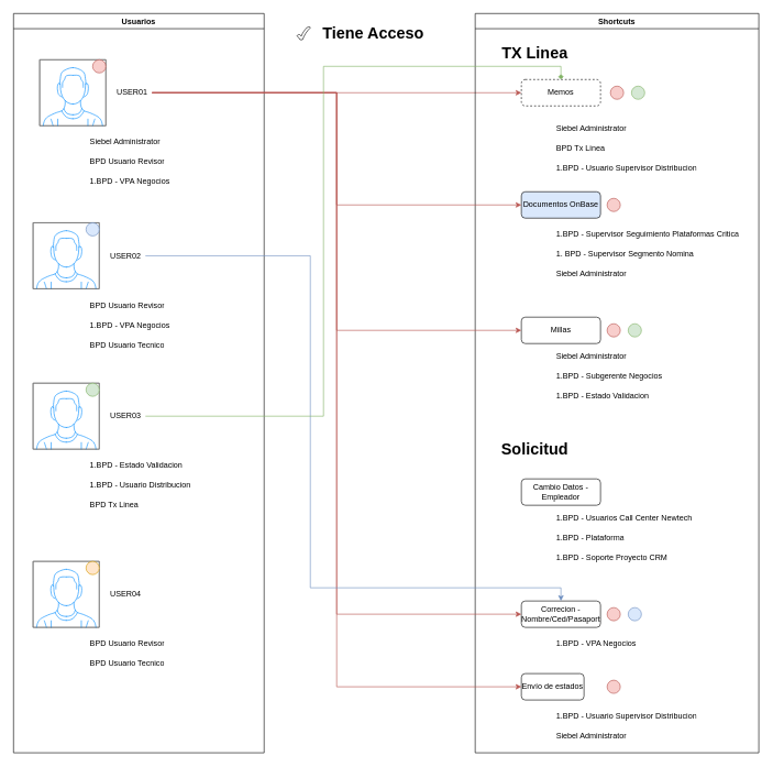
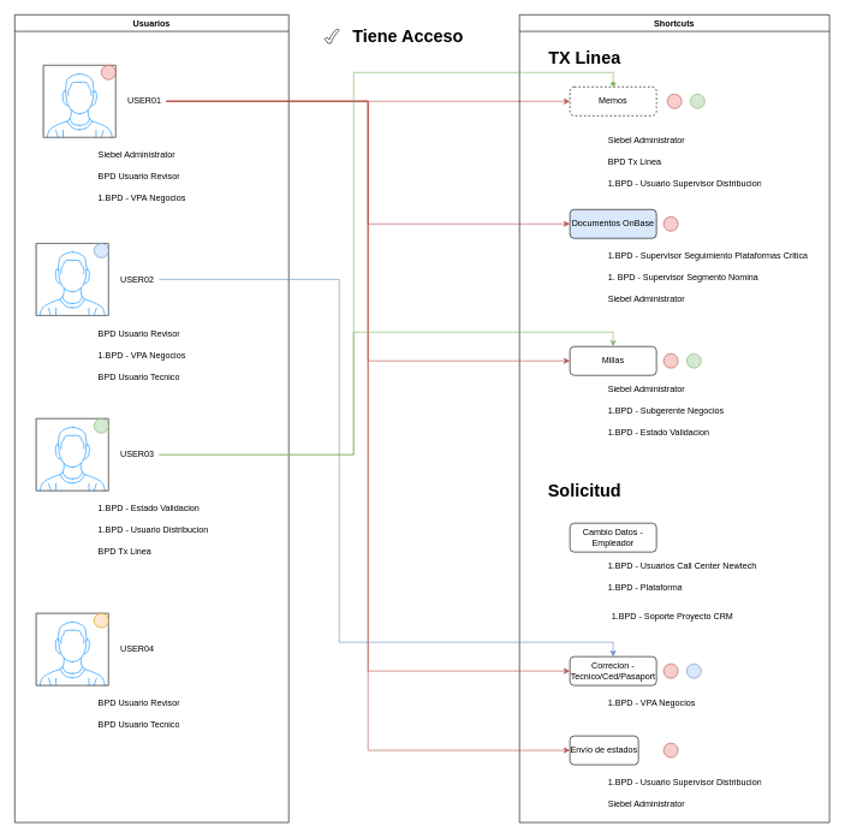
  <mxCell id="0" />
  <mxCell id="1" parent="0" />
  <mxCell id="2" style="edgeStyle=orthogonalEdgeStyle;rounded=0;orthogonalLoop=1;jettySize=auto;html=1;exitX=1;exitY=0.5;exitDx=0;exitDy=0;entryX=0;entryY=0.5;entryDx=0;entryDy=0;fillColor=#f8cecc;strokeColor=#b85450;" parent="1" source="7" target="30" edge="1"><mxGeometry relative="1" as="geometry" /></mxCell>
  <mxCell id="3" value="" style="verticalLabelPosition=bottom;verticalAlign=top;html=1;shape=mxgraph.basic.tick" parent="1" vertex="1"><mxGeometry x="450" y="40" width="20" height="20" as="geometry" /></mxCell>
  <mxCell id="4" value="Tiene Acceso" style="text;strokeColor=none;fillColor=none;html=1;fontSize=24;fontStyle=1;verticalAlign=middle;align=center;" parent="1" vertex="1"><mxGeometry x="480" y="30" width="170" height="40" as="geometry" /></mxCell>
  <mxCell id="5" value="Usuarios" style="swimlane;whiteSpace=wrap;html=1;startSize=23;" parent="1" vertex="1"><mxGeometry x="20" y="20" width="380" height="1120" as="geometry" /></mxCell>
  <mxCell id="6" value="" style="verticalLabelPosition=bottom;shadow=0;dashed=0;align=center;html=1;verticalAlign=top;strokeWidth=1;shape=mxgraph.mockup.containers.userMale;strokeColor=#666666;strokeColor2=#008cff;" parent="5" vertex="1"><mxGeometry x="40" y="70" width="100" height="100" as="geometry" /></mxCell>
  <mxCell id="7" value="USER01" style="text;html=1;align=center;verticalAlign=middle;whiteSpace=wrap;rounded=0;" parent="5" vertex="1"><mxGeometry x="150" y="105" width="60" height="30" as="geometry" /></mxCell>
  <mxCell id="8" value="" style="verticalLabelPosition=bottom;shadow=0;dashed=0;align=center;html=1;verticalAlign=top;strokeWidth=1;shape=mxgraph.mockup.containers.userMale;strokeColor=#666666;strokeColor2=#008cff;" parent="5" vertex="1"><mxGeometry x="30" y="317" width="100" height="100" as="geometry" /></mxCell>
  <mxCell id="9" value="USER02" style="text;html=1;align=center;verticalAlign=middle;whiteSpace=wrap;rounded=0;" parent="5" vertex="1"><mxGeometry x="140" y="352" width="60" height="30" as="geometry" /></mxCell>
  <mxCell id="10" value="" style="verticalLabelPosition=bottom;shadow=0;dashed=0;align=center;html=1;verticalAlign=top;strokeWidth=1;shape=mxgraph.mockup.containers.userMale;strokeColor=#666666;strokeColor2=#008cff;" parent="5" vertex="1"><mxGeometry x="30" y="560" width="100" height="100" as="geometry" /></mxCell>
  <mxCell id="11" value="USER03" style="text;html=1;align=center;verticalAlign=middle;whiteSpace=wrap;rounded=0;" parent="5" vertex="1"><mxGeometry x="140" y="595" width="60" height="30" as="geometry" /></mxCell>
  <mxCell id="12" value="" style="verticalLabelPosition=bottom;shadow=0;dashed=0;align=center;html=1;verticalAlign=top;strokeWidth=1;shape=mxgraph.mockup.containers.userMale;strokeColor=#666666;strokeColor2=#008cff;" parent="5" vertex="1"><mxGeometry x="30" y="830" width="100" height="100" as="geometry" /></mxCell>
  <mxCell id="13" value="USER04" style="text;html=1;align=center;verticalAlign=middle;whiteSpace=wrap;rounded=0;" parent="5" vertex="1"><mxGeometry x="140" y="865" width="60" height="30" as="geometry" /></mxCell>
  <mxCell id="14" value="Siebel Administrator" style="text;strokeColor=none;fillColor=none;align=left;verticalAlign=middle;spacingLeft=4;spacingRight=4;overflow=hidden;points=[[0,0.5],[1,0.5]];portConstraint=eastwest;rotatable=0;whiteSpace=wrap;html=1;" parent="5" vertex="1"><mxGeometry x="110" y="180" width="120" height="30" as="geometry" /></mxCell>
  <mxCell id="15" value="BPD Usuario Revisor" style="text;strokeColor=none;fillColor=none;align=left;verticalAlign=middle;spacingLeft=4;spacingRight=4;overflow=hidden;points=[[0,0.5],[1,0.5]];portConstraint=eastwest;rotatable=0;whiteSpace=wrap;html=1;" parent="5" vertex="1"><mxGeometry x="110" y="210" width="150" height="30" as="geometry" /></mxCell>
  <mxCell id="16" value="1.BPD - VPA Negocios" style="text;strokeColor=none;fillColor=none;align=left;verticalAlign=middle;spacingLeft=4;spacingRight=4;overflow=hidden;points=[[0,0.5],[1,0.5]];portConstraint=eastwest;rotatable=0;whiteSpace=wrap;html=1;" parent="5" vertex="1"><mxGeometry x="110" y="240" width="230" height="30" as="geometry" /></mxCell>
  <mxCell id="17" value="1.BPD - VPA Negocios" style="text;strokeColor=none;fillColor=none;align=left;verticalAlign=middle;spacingLeft=4;spacingRight=4;overflow=hidden;points=[[0,0.5],[1,0.5]];portConstraint=eastwest;rotatable=0;whiteSpace=wrap;html=1;" parent="5" vertex="1"><mxGeometry x="110" y="457" width="230" height="30" as="geometry" /></mxCell>
  <mxCell id="18" value="BPD Usuario Revisor" style="text;strokeColor=none;fillColor=none;align=left;verticalAlign=middle;spacingLeft=4;spacingRight=4;overflow=hidden;points=[[0,0.5],[1,0.5]];portConstraint=eastwest;rotatable=0;whiteSpace=wrap;html=1;" parent="5" vertex="1"><mxGeometry x="110" y="427" width="150" height="30" as="geometry" /></mxCell>
  <mxCell id="19" value="1.BPD - Estado Validacion" style="text;strokeColor=none;fillColor=none;align=left;verticalAlign=middle;spacingLeft=4;spacingRight=4;overflow=hidden;points=[[0,0.5],[1,0.5]];portConstraint=eastwest;rotatable=0;whiteSpace=wrap;html=1;" parent="5" vertex="1"><mxGeometry x="110" y="670" width="190" height="30" as="geometry" /></mxCell>
  <mxCell id="20" value="1.BPD - Usuario Distribucion" style="text;strokeColor=none;fillColor=none;align=left;verticalAlign=middle;spacingLeft=4;spacingRight=4;overflow=hidden;points=[[0,0.5],[1,0.5]];portConstraint=eastwest;rotatable=0;whiteSpace=wrap;html=1;" parent="5" vertex="1"><mxGeometry x="110" y="700" width="230" height="30" as="geometry" /></mxCell>
  <mxCell id="21" value="BPD Usuario Revisor" style="text;strokeColor=none;fillColor=none;align=left;verticalAlign=middle;spacingLeft=4;spacingRight=4;overflow=hidden;points=[[0,0.5],[1,0.5]];portConstraint=eastwest;rotatable=0;whiteSpace=wrap;html=1;" parent="5" vertex="1"><mxGeometry x="110" y="940" width="150" height="30" as="geometry" /></mxCell>
  <mxCell id="22" value="BPD Usuario Tecnico" style="text;strokeColor=none;fillColor=none;align=left;verticalAlign=middle;spacingLeft=4;spacingRight=4;overflow=hidden;points=[[0,0.5],[1,0.5]];portConstraint=eastwest;rotatable=0;whiteSpace=wrap;html=1;" parent="5" vertex="1"><mxGeometry x="110" y="970" width="150" height="30" as="geometry" /></mxCell>
  <mxCell id="23" value="BPD Usuario Tecnico" style="text;strokeColor=none;fillColor=none;align=left;verticalAlign=middle;spacingLeft=4;spacingRight=4;overflow=hidden;points=[[0,0.5],[1,0.5]];portConstraint=eastwest;rotatable=0;whiteSpace=wrap;html=1;" parent="5" vertex="1"><mxGeometry x="110" y="487" width="150" height="30" as="geometry" /></mxCell>
  <mxCell id="24" value="" style="ellipse;whiteSpace=wrap;html=1;aspect=fixed;fillColor=#f8cecc;strokeColor=#b85450;" parent="5" vertex="1"><mxGeometry x="120" y="70" width="20" height="20" as="geometry" /></mxCell>
  <mxCell id="25" value="" style="ellipse;whiteSpace=wrap;html=1;aspect=fixed;fillColor=#d5e8d4;strokeColor=#82b366;" parent="5" vertex="1"><mxGeometry x="110" y="560" width="20" height="20" as="geometry" /></mxCell>
  <mxCell id="26" value="" style="ellipse;whiteSpace=wrap;html=1;aspect=fixed;fillColor=#dae8fc;strokeColor=#6c8ebf;" parent="5" vertex="1"><mxGeometry x="110" y="317" width="20" height="20" as="geometry" /></mxCell>
  <mxCell id="27" value="" style="ellipse;whiteSpace=wrap;html=1;aspect=fixed;fillColor=#ffe6cc;strokeColor=#d79b00;" parent="5" vertex="1"><mxGeometry x="110" y="830" width="20" height="20" as="geometry" /></mxCell>
  <mxCell id="28" value="BPD Tx Linea" style="text;strokeColor=none;fillColor=none;align=left;verticalAlign=middle;spacingLeft=4;spacingRight=4;overflow=hidden;points=[[0,0.5],[1,0.5]];portConstraint=eastwest;rotatable=0;whiteSpace=wrap;html=1;" vertex="1" parent="5"><mxGeometry x="110" y="730" width="120" height="30" as="geometry" /></mxCell>
  <mxCell id="29" value="Shortcuts" style="swimlane;whiteSpace=wrap;html=1;" parent="1" vertex="1"><mxGeometry x="720" y="20" width="430" height="1120" as="geometry" /></mxCell>
  <mxCell id="30" value="Memos" style="rounded=1;whiteSpace=wrap;html=1;dashed=1;" parent="29" vertex="1"><mxGeometry x="70" y="100" width="120" height="40" as="geometry" /></mxCell>
  <mxCell id="31" value="TX Linea" style="text;strokeColor=none;fillColor=none;html=1;fontSize=24;fontStyle=1;verticalAlign=middle;align=center;" parent="29" vertex="1"><mxGeometry x="40" y="40" width="100" height="40" as="geometry" /></mxCell>
  <mxCell id="32" value="Siebel Administrator" style="text;strokeColor=none;fillColor=none;align=left;verticalAlign=middle;spacingLeft=4;spacingRight=4;overflow=hidden;points=[[0,0.5],[1,0.5]];portConstraint=eastwest;rotatable=0;whiteSpace=wrap;html=1;" parent="29" vertex="1"><mxGeometry x="117" y="160" width="120" height="30" as="geometry" /></mxCell>
  <mxCell id="33" value="Documentos OnBase" style="rounded=1;whiteSpace=wrap;html=1;fillColor=#dae8fc;" parent="29" vertex="1"><mxGeometry x="70" y="270" width="120" height="40" as="geometry" /></mxCell>
  <mxCell id="34" value="Millas" style="rounded=1;whiteSpace=wrap;html=1;" parent="29" vertex="1"><mxGeometry x="70" y="460" width="120" height="40" as="geometry" /></mxCell>
  <mxCell id="35" value="Cambio Datos -Empleador" style="rounded=1;whiteSpace=wrap;html=1;" parent="29" vertex="1"><mxGeometry x="70" y="705" width="120" height="40" as="geometry" /></mxCell>
  <mxCell id="36" value="Solicitud" style="text;strokeColor=none;fillColor=none;html=1;fontSize=24;fontStyle=1;verticalAlign=middle;align=center;" parent="29" vertex="1"><mxGeometry x="40" y="640" width="100" height="40" as="geometry" /></mxCell>
- <mxCell id="37" value="Correcion -Nombre/Ced/Pasaport" style="rounded=1;whiteSpace=wrap;html=1;" parent="29" vertex="1"><mxGeometry x="70" y="890" width="120" height="40" as="geometry" /></mxCell>
+ <mxCell id="37" value="Correcion -Tecnico/Ced/Pasaport" style="rounded=1;whiteSpace=wrap;html=1;" parent="29" vertex="1"><mxGeometry x="70" y="890" width="120" height="40" as="geometry" /></mxCell>
  <mxCell id="38" value="Envío de estados" style="rounded=1;whiteSpace=wrap;html=1;" parent="29" vertex="1"><mxGeometry x="70" y="1000" width="95" height="40" as="geometry" /></mxCell>
  <mxCell id="39" value="BPD Tx Linea" style="text;strokeColor=none;fillColor=none;align=left;verticalAlign=middle;spacingLeft=4;spacingRight=4;overflow=hidden;points=[[0,0.5],[1,0.5]];portConstraint=eastwest;rotatable=0;whiteSpace=wrap;html=1;" parent="29" vertex="1"><mxGeometry x="117" y="190" width="120" height="30" as="geometry" /></mxCell>
  <mxCell id="40" value="Siebel Administrator" style="text;strokeColor=none;fillColor=none;align=left;verticalAlign=middle;spacingLeft=4;spacingRight=4;overflow=hidden;points=[[0,0.5],[1,0.5]];portConstraint=eastwest;rotatable=0;whiteSpace=wrap;html=1;" parent="29" vertex="1"><mxGeometry x="117" y="380" width="120" height="30" as="geometry" /></mxCell>
  <mxCell id="41" value="Siebel Administrator" style="text;strokeColor=none;fillColor=none;align=left;verticalAlign=middle;spacingLeft=4;spacingRight=4;overflow=hidden;points=[[0,0.5],[1,0.5]];portConstraint=eastwest;rotatable=0;whiteSpace=wrap;html=1;" parent="29" vertex="1"><mxGeometry x="117" y="505" width="120" height="30" as="geometry" /></mxCell>
  <mxCell id="42" value="1.BPD - Subgerente Negocios" style="text;strokeColor=none;fillColor=none;align=left;verticalAlign=middle;spacingLeft=4;spacingRight=4;overflow=hidden;points=[[0,0.5],[1,0.5]];portConstraint=eastwest;rotatable=0;whiteSpace=wrap;html=1;" parent="29" vertex="1"><mxGeometry x="117" y="535" width="190" height="30" as="geometry" /></mxCell>
  <mxCell id="43" value="1.BPD - Estado Validacion" style="text;strokeColor=none;fillColor=none;align=left;verticalAlign=middle;spacingLeft=4;spacingRight=4;overflow=hidden;points=[[0,0.5],[1,0.5]];portConstraint=eastwest;rotatable=0;whiteSpace=wrap;html=1;" parent="29" vertex="1"><mxGeometry x="117" y="565" width="190" height="30" as="geometry" /></mxCell>
  <mxCell id="44" value="1.BPD - Usuarios Call Center Newtech" style="text;strokeColor=none;fillColor=none;align=left;verticalAlign=middle;spacingLeft=4;spacingRight=4;overflow=hidden;points=[[0,0.5],[1,0.5]];portConstraint=eastwest;rotatable=0;whiteSpace=wrap;html=1;" parent="29" vertex="1"><mxGeometry x="117" y="750" width="230" height="30" as="geometry" /></mxCell>
  <mxCell id="45" value="1.BPD - Plataforma" style="text;strokeColor=none;fillColor=none;align=left;verticalAlign=middle;spacingLeft=4;spacingRight=4;overflow=hidden;points=[[0,0.5],[1,0.5]];portConstraint=eastwest;rotatable=0;whiteSpace=wrap;html=1;" parent="29" vertex="1"><mxGeometry x="117" y="780" width="230" height="30" as="geometry" /></mxCell>
- <mxCell id="46" value="1.BPD - Soporte Proyecto CRM" style="text;strokeColor=none;fillColor=none;align=left;verticalAlign=middle;spacingLeft=4;spacingRight=4;overflow=hidden;points=[[0,0.5],[1,0.5]];portConstraint=eastwest;rotatable=0;whiteSpace=wrap;html=1;" parent="29" vertex="1"><mxGeometry x="117" y="810" width="230" height="30" as="geometry" /></mxCell>
+ <mxCell id="46" value="1.BPD - Soporte Proyecto CRM" style="text;strokeColor=none;fillColor=none;align=left;verticalAlign=middle;spacingLeft=4;spacingRight=4;overflow=hidden;points=[[0,0.5],[1,0.5]];portConstraint=eastwest;rotatable=0;whiteSpace=wrap;html=1;" parent="29" vertex="1"><mxGeometry x="122" y="820" width="230" height="30" as="geometry" /></mxCell>
  <mxCell id="47" value="1.BPD - VPA Negocios" style="text;strokeColor=none;fillColor=none;align=left;verticalAlign=middle;spacingLeft=4;spacingRight=4;overflow=hidden;points=[[0,0.5],[1,0.5]];portConstraint=eastwest;rotatable=0;whiteSpace=wrap;html=1;" parent="29" vertex="1"><mxGeometry x="117" y="940" width="230" height="30" as="geometry" /></mxCell>
  <mxCell id="48" value="1.BPD - Usuario Supervisor Distribucion" style="text;strokeColor=none;fillColor=none;align=left;verticalAlign=middle;spacingLeft=4;spacingRight=4;overflow=hidden;points=[[0,0.5],[1,0.5]];portConstraint=eastwest;rotatable=0;whiteSpace=wrap;html=1;" parent="29" vertex="1"><mxGeometry x="117" y="1050" width="230" height="30" as="geometry" /></mxCell>
  <mxCell id="49" value="Siebel Administrator" style="text;strokeColor=none;fillColor=none;align=left;verticalAlign=middle;spacingLeft=4;spacingRight=4;overflow=hidden;points=[[0,0.5],[1,0.5]];portConstraint=eastwest;rotatable=0;whiteSpace=wrap;html=1;" parent="29" vertex="1"><mxGeometry x="117" y="1080" width="230" height="30" as="geometry" /></mxCell>
  <mxCell id="50" value="1.BPD - Supervisor Seguimiento Plataformas Critica" style="text;strokeColor=none;fillColor=none;align=left;verticalAlign=middle;spacingLeft=4;spacingRight=4;overflow=hidden;points=[[0,0.5],[1,0.5]];portConstraint=eastwest;rotatable=0;whiteSpace=wrap;html=1;" parent="29" vertex="1"><mxGeometry x="117" y="320" width="300" height="30" as="geometry" /></mxCell>
  <mxCell id="51" value="1. BPD - Supervisor Segmento Nomina" style="text;strokeColor=none;fillColor=none;align=left;verticalAlign=middle;spacingLeft=4;spacingRight=4;overflow=hidden;points=[[0,0.5],[1,0.5]];portConstraint=eastwest;rotatable=0;whiteSpace=wrap;html=1;" parent="29" vertex="1"><mxGeometry x="117" y="350" width="300" height="30" as="geometry" /></mxCell>
  <mxCell id="52" value="1.BPD - Usuario Supervisor Distribucion" style="text;strokeColor=none;fillColor=none;align=left;verticalAlign=middle;spacingLeft=4;spacingRight=4;overflow=hidden;points=[[0,0.5],[1,0.5]];portConstraint=eastwest;rotatable=0;whiteSpace=wrap;html=1;" parent="29" vertex="1"><mxGeometry x="117" y="220" width="230" height="30" as="geometry" /></mxCell>
  <mxCell id="53" value="" style="ellipse;whiteSpace=wrap;html=1;aspect=fixed;fillColor=#f8cecc;strokeColor=#b85450;" parent="29" vertex="1"><mxGeometry x="205" y="110" width="20" height="20" as="geometry" /></mxCell>
  <mxCell id="54" value="" style="ellipse;whiteSpace=wrap;html=1;aspect=fixed;fillColor=#d5e8d4;strokeColor=#82b366;" parent="29" vertex="1"><mxGeometry x="237" y="110" width="20" height="20" as="geometry" /></mxCell>
  <mxCell id="55" value="" style="ellipse;whiteSpace=wrap;html=1;aspect=fixed;fillColor=#f8cecc;strokeColor=#b85450;" parent="29" vertex="1"><mxGeometry x="200" y="280" width="20" height="20" as="geometry" /></mxCell>
  <mxCell id="56" value="" style="ellipse;whiteSpace=wrap;html=1;aspect=fixed;fillColor=#f8cecc;strokeColor=#b85450;" parent="29" vertex="1"><mxGeometry x="200" y="470" width="20" height="20" as="geometry" /></mxCell>
  <mxCell id="57" value="" style="ellipse;whiteSpace=wrap;html=1;aspect=fixed;fillColor=#d5e8d4;strokeColor=#82b366;" parent="29" vertex="1"><mxGeometry x="232" y="470" width="20" height="20" as="geometry" /></mxCell>
  <mxCell id="58" value="" style="ellipse;whiteSpace=wrap;html=1;aspect=fixed;fillColor=#f8cecc;strokeColor=#b85450;" parent="29" vertex="1"><mxGeometry x="200" y="900" width="20" height="20" as="geometry" /></mxCell>
  <mxCell id="59" value="" style="ellipse;whiteSpace=wrap;html=1;aspect=fixed;fillColor=#dae8fc;strokeColor=#6c8ebf;" parent="29" vertex="1"><mxGeometry x="232" y="900" width="20" height="20" as="geometry" /></mxCell>
  <mxCell id="60" value="" style="ellipse;whiteSpace=wrap;html=1;aspect=fixed;fillColor=#f8cecc;strokeColor=#b85450;" parent="29" vertex="1"><mxGeometry x="200" y="1010" width="20" height="20" as="geometry" /></mxCell>
  <mxCell id="61" style="edgeStyle=orthogonalEdgeStyle;rounded=0;orthogonalLoop=1;jettySize=auto;html=1;exitX=1;exitY=0.5;exitDx=0;exitDy=0;entryX=0;entryY=0.5;entryDx=0;entryDy=0;fillColor=#f8cecc;strokeColor=#b85450;" parent="1" source="7" target="33" edge="1"><mxGeometry relative="1" as="geometry" /></mxCell>
  <mxCell id="62" style="edgeStyle=orthogonalEdgeStyle;rounded=0;orthogonalLoop=1;jettySize=auto;html=1;exitX=1;exitY=0.5;exitDx=0;exitDy=0;entryX=0;entryY=0.5;entryDx=0;entryDy=0;fillColor=#f8cecc;strokeColor=#b85450;" parent="1" source="7" target="34" edge="1"><mxGeometry relative="1" as="geometry" /></mxCell>
  <mxCell id="63" style="edgeStyle=orthogonalEdgeStyle;rounded=0;orthogonalLoop=1;jettySize=auto;html=1;exitX=1;exitY=0.5;exitDx=0;exitDy=0;entryX=0;entryY=0.5;entryDx=0;entryDy=0;fillColor=#f8cecc;strokeColor=#b85450;" parent="1" source="7" target="38" edge="1"><mxGeometry relative="1" as="geometry" /></mxCell>
  <mxCell id="64" style="edgeStyle=orthogonalEdgeStyle;rounded=0;orthogonalLoop=1;jettySize=auto;html=1;exitX=1;exitY=0.5;exitDx=0;exitDy=0;entryX=0;entryY=0.5;entryDx=0;entryDy=0;fillColor=#f8cecc;strokeColor=#b85450;" parent="1" source="7" target="37" edge="1"><mxGeometry relative="1" as="geometry" /></mxCell>
  <mxCell id="65" style="edgeStyle=orthogonalEdgeStyle;rounded=0;orthogonalLoop=1;jettySize=auto;html=1;exitX=1;exitY=0.5;exitDx=0;exitDy=0;entryX=0.5;entryY=0;entryDx=0;entryDy=0;fillColor=#dae8fc;strokeColor=#6c8ebf;" parent="1" source="9" target="37" edge="1"><mxGeometry relative="1" as="geometry"><Array as="points"><mxPoint x="470" y="387" /><mxPoint x="470" y="890" /><mxPoint x="850" y="890" /></Array></mxGeometry></mxCell>
+ <mxCell id="66" style="edgeStyle=orthogonalEdgeStyle;rounded=0;orthogonalLoop=1;jettySize=auto;html=1;exitX=1;exitY=0.5;exitDx=0;exitDy=0;entryX=0.5;entryY=0;entryDx=0;entryDy=0;fillColor=#d5e8d4;strokeColor=#82b366;" edge="1" parent="1" source="11" target="34"><mxGeometry relative="1" as="geometry"><Array as="points"><mxPoint x="490" y="630" /><mxPoint x="490" y="460" /><mxPoint x="850" y="460" /></Array></mxGeometry></mxCell>
  <mxCell id="67" style="edgeStyle=orthogonalEdgeStyle;rounded=0;orthogonalLoop=1;jettySize=auto;html=1;exitX=1;exitY=0.5;exitDx=0;exitDy=0;entryX=0.5;entryY=0;entryDx=0;entryDy=0;fillColor=#d5e8d4;strokeColor=#82b366;endArrow=diamond;" edge="1" parent="1" source="11" target="30"><mxGeometry relative="1" as="geometry"><Array as="points"><mxPoint x="490" y="630" /><mxPoint x="490" y="100" /><mxPoint x="850" y="100" /></Array></mxGeometry></mxCell>
